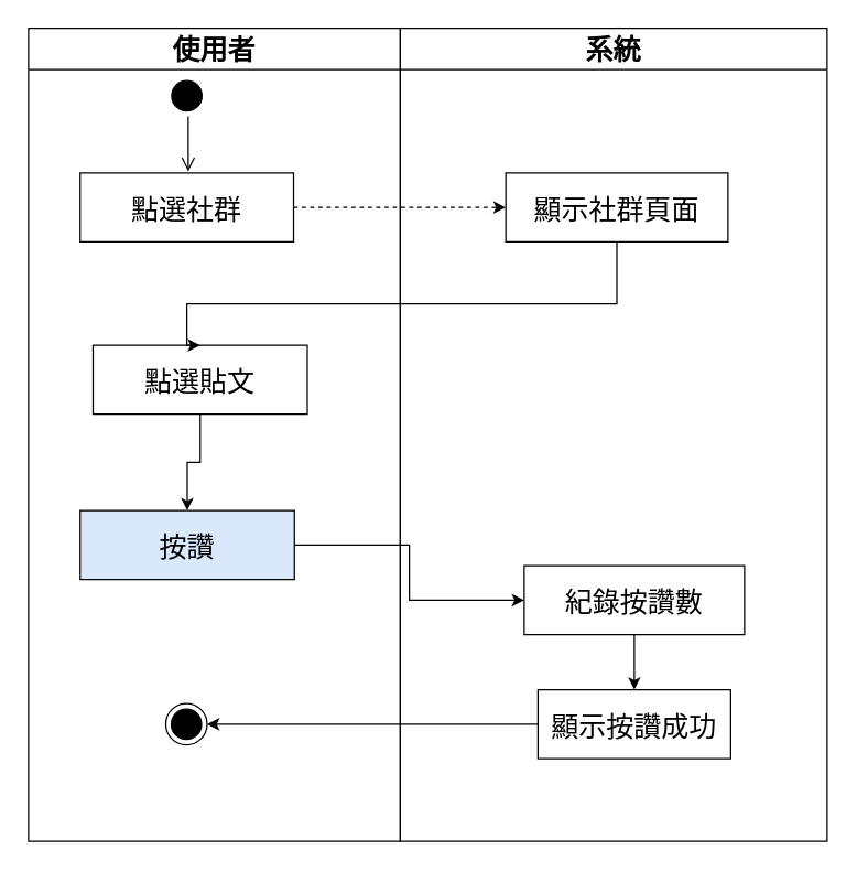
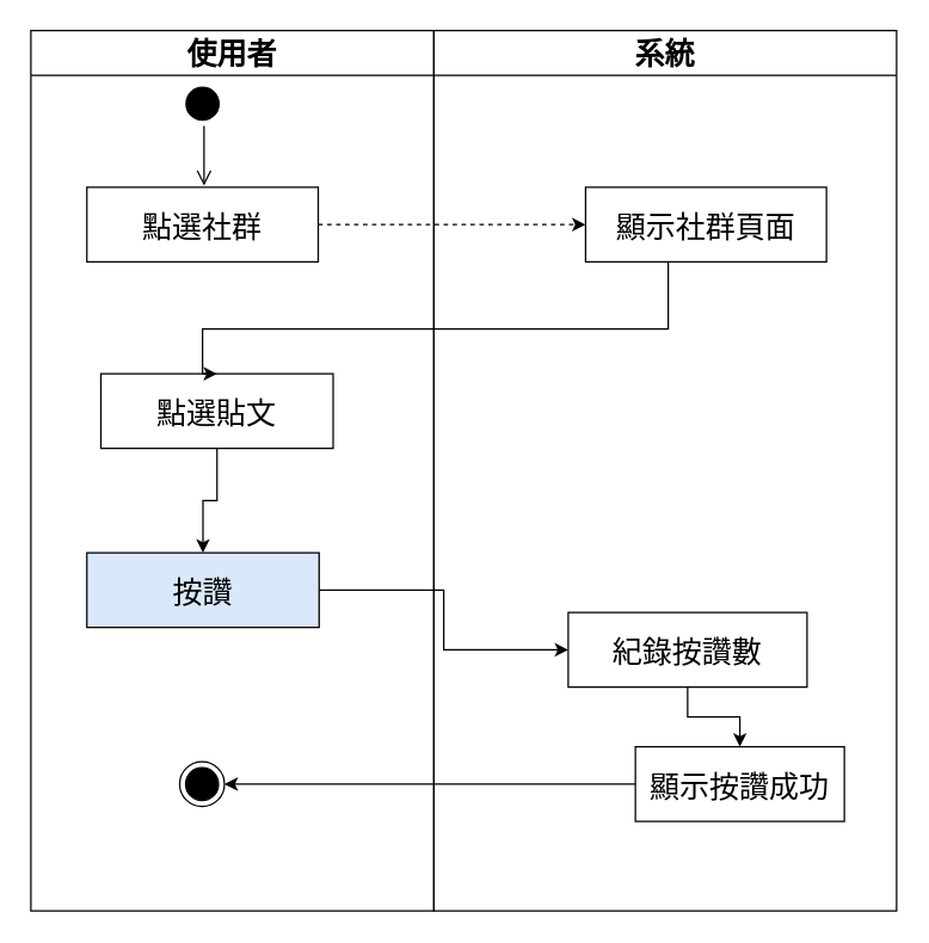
  <mxCell id="0" />
  <mxCell id="1" parent="0" />
  <mxCell id="2" value="" style="ellipse;shape=startState;fillColor=#000000;strokeColor=#000000;" vertex="1" parent="1"><mxGeometry x="120" y="54" width="30" height="30" as="geometry" /></mxCell>
  <mxCell id="3" value="" style="edgeStyle=elbowEdgeStyle;elbow=horizontal;verticalAlign=bottom;endArrow=open;endSize=8;strokeColor=#000000;endFill=1;rounded=0;fillColor=#000000;" edge="1" parent="1" source="2"><mxGeometry x="100" y="40" as="geometry"><mxPoint x="135.643" y="124" as="targetPoint" /></mxGeometry></mxCell>
  <mxCell id="4" value="" style="endArrow=open;strokeColor=#000000;endFill=1;rounded=0" edge="1" parent="1" target="7"><mxGeometry relative="1" as="geometry"><mxPoint x="135" y="166" as="sourcePoint" /><mxPoint x="134.75" y="226" as="targetPoint" /></mxGeometry></mxCell>
  <mxCell id="5" value="使用者" style="swimlane;whiteSpace=wrap;startSize=30;fontSize=20;" vertex="1" parent="1"><mxGeometry x="20" y="20" width="270" height="590" as="geometry" /></mxCell>
  <mxCell id="6" value="" style="ellipse;html=1;shape=endState;fillColor=#000000;strokeColor=#000000;" vertex="1" parent="5"><mxGeometry x="99.69" y="490" width="30" height="30" as="geometry" /></mxCell>
  <mxCell id="7" value="點選社群" style="fontSize=20;" vertex="1" parent="5"><mxGeometry x="37.5" y="105" width="155" height="50" as="geometry" /></mxCell>
  <mxCell id="8" style="edgeStyle=orthogonalEdgeStyle;rounded=0;orthogonalLoop=1;jettySize=auto;html=1;" edge="1" parent="5" source="9" target="10"><mxGeometry relative="1" as="geometry" /></mxCell>
  <mxCell id="9" value="點選貼文" style="fontSize=20;" vertex="1" parent="5"><mxGeometry x="46.88" y="230" width="155.62" height="50" as="geometry" /></mxCell>
  <mxCell id="10" value="按讚" style="fontSize=20;fillColor=#dae8fc;" vertex="1" parent="5"><mxGeometry x="37.5" y="350" width="155.62" height="50" as="geometry" /></mxCell>
  <mxCell id="11" value="系統" style="swimlane;whiteSpace=wrap;startSize=30;fontSize=20;" vertex="1" parent="1"><mxGeometry x="290" y="20" width="310" height="590" as="geometry" /></mxCell>
- <mxCell id="12" value="顯示社群頁面" style="fontSize=20;" vertex="1" parent="11"><mxGeometry x="76.63" y="105" width="161.37" height="50" as="geometry" /></mxCell>
+ <mxCell id="12" value="顯示社群頁面" style="fontSize=20;" vertex="1" parent="11"><mxGeometry x="101.63" y="105" width="161.37" height="50" as="geometry" /></mxCell>
  <mxCell id="13" value="紀錄按讚數" style="fontSize=20;" vertex="1" parent="11"><mxGeometry x="90" y="390" width="160" height="50" as="geometry" /></mxCell>
- <mxCell id="14" value="顯示按讚成功" style="fontSize=20;" vertex="1" parent="11"><mxGeometry x="100" y="480" width="140" height="50" as="geometry" /></mxCell>
+ <mxCell id="14" value="顯示按讚成功" style="fontSize=20;" vertex="1" parent="11"><mxGeometry x="135" y="480" width="140" height="50" as="geometry" /></mxCell>
  <mxCell id="15" style="edgeStyle=orthogonalEdgeStyle;rounded=0;orthogonalLoop=1;jettySize=auto;html=1;entryX=0.5;entryY=0;entryDx=0;entryDy=0;" edge="1" parent="11" source="13" target="14"><mxGeometry relative="1" as="geometry" /></mxCell>
  <mxCell id="16" style="edgeStyle=orthogonalEdgeStyle;rounded=0;orthogonalLoop=1;jettySize=auto;html=1;entryX=0;entryY=0.5;entryDx=0;entryDy=0;dashed=1;" edge="1" parent="1" source="7" target="12"><mxGeometry relative="1" as="geometry" /></mxCell>
  <mxCell id="17" style="edgeStyle=orthogonalEdgeStyle;rounded=0;orthogonalLoop=1;jettySize=auto;html=1;entryX=0.5;entryY=0;entryDx=0;entryDy=0;" edge="1" parent="1" source="12" target="9"><mxGeometry relative="1" as="geometry"><Array as="points"><mxPoint x="447" y="220" /><mxPoint x="135" y="220" /></Array></mxGeometry></mxCell>
  <mxCell id="18" style="edgeStyle=orthogonalEdgeStyle;rounded=0;orthogonalLoop=1;jettySize=auto;html=1;" edge="1" parent="1" source="10" target="13"><mxGeometry relative="1" as="geometry" /></mxCell>
  <mxCell id="19" style="edgeStyle=orthogonalEdgeStyle;rounded=0;orthogonalLoop=1;jettySize=auto;html=1;entryX=1;entryY=0.5;entryDx=0;entryDy=0;" edge="1" parent="1" source="14" target="6"><mxGeometry relative="1" as="geometry" /></mxCell>
